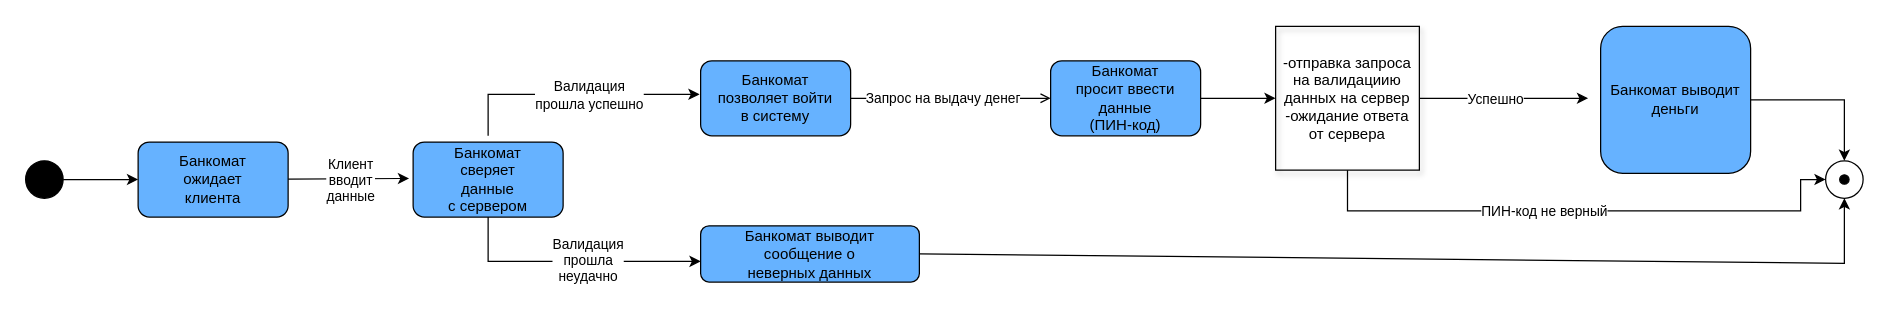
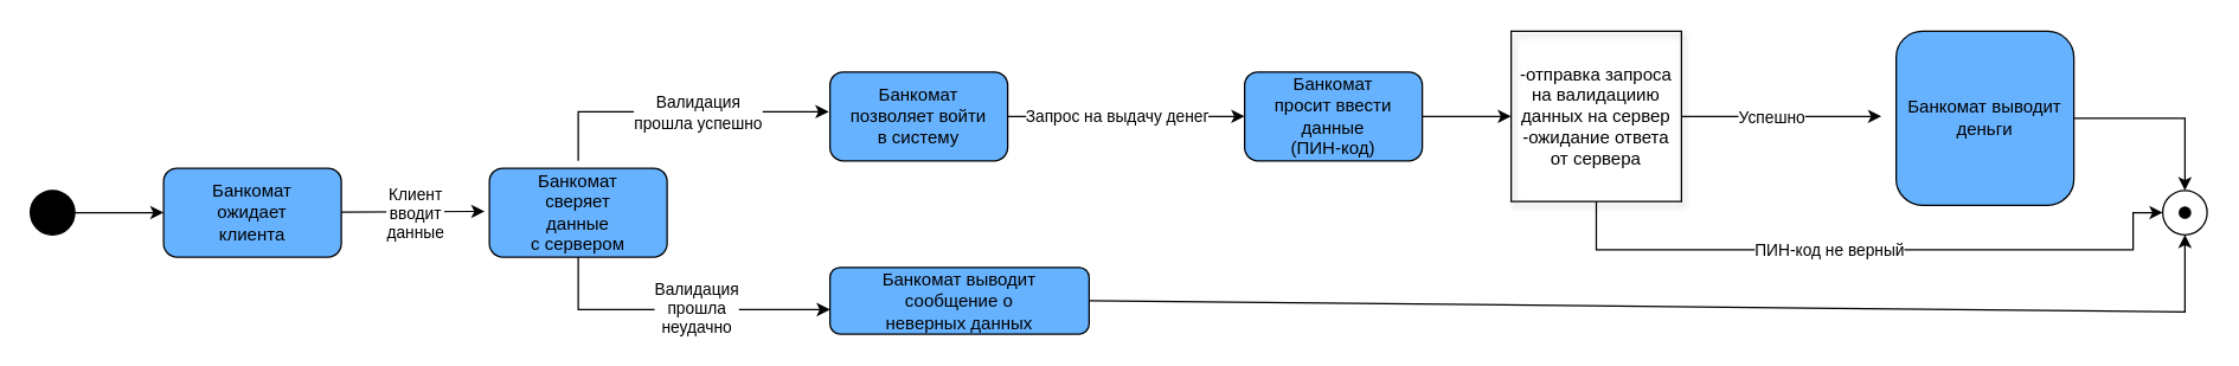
  <mxCell id="0" />
  <mxCell id="1" parent="0" />
  <mxCell id="2" value="" style="ellipse;whiteSpace=wrap;html=1;aspect=fixed;fillColor=#000000;" vertex="1" parent="1"><mxGeometry x="20" y="128" width="30" height="30" as="geometry" /></mxCell>
  <mxCell id="3" value="" style="endArrow=classic;html=1;rounded=0;exitX=1;exitY=0.5;exitDx=0;exitDy=0;entryX=0;entryY=0.5;entryDx=0;entryDy=0;" edge="1" parent="1" source="2" target="4"><mxGeometry width="50" height="50" relative="1" as="geometry"><mxPoint x="60" y="142.71" as="sourcePoint" /><mxPoint x="110" y="143" as="targetPoint" /></mxGeometry></mxCell>
  <mxCell id="4" value="Банкомат&lt;br&gt;ожидает&lt;br&gt;клиента" style="rounded=1;whiteSpace=wrap;html=1;fillColor=#66B2FF;" vertex="1" parent="1"><mxGeometry x="110" y="113" width="120" height="60" as="geometry" /></mxCell>
  <mxCell id="5" value="" style="endArrow=classic;html=1;rounded=0;exitX=1;exitY=0.5;exitDx=0;exitDy=0;entryX=-0.027;entryY=0.486;entryDx=0;entryDy=0;entryPerimeter=0;" edge="1" parent="1" target="11"><mxGeometry width="50" height="50" relative="1" as="geometry"><mxPoint x="230" y="142.71" as="sourcePoint" /><mxPoint x="290" y="142.71" as="targetPoint" /></mxGeometry></mxCell>
  <mxCell id="6" value="Клиент&lt;br&gt;вводит&lt;br&gt;данные" style="edgeLabel;html=1;align=center;verticalAlign=middle;resizable=0;points=[];" vertex="1" connectable="0" parent="5"><mxGeometry x="-0.235" y="1" relative="1" as="geometry"><mxPoint x="13" y="2" as="offset" /></mxGeometry></mxCell>
  <mxCell id="7" style="edgeStyle=orthogonalEdgeStyle;rounded=0;orthogonalLoop=1;jettySize=auto;html=1;entryX=-0.007;entryY=0.448;entryDx=0;entryDy=0;entryPerimeter=0;" edge="1" parent="1" target="14"><mxGeometry relative="1" as="geometry"><mxPoint x="390" y="38" as="targetPoint" /><mxPoint x="390" y="108" as="sourcePoint" /><Array as="points"><mxPoint x="390" y="75" /></Array></mxGeometry></mxCell>
  <mxCell id="8" value="Валидация&lt;br&gt;прошла успешно" style="edgeLabel;html=1;align=center;verticalAlign=middle;resizable=0;points=[];" vertex="1" connectable="0" parent="7"><mxGeometry x="0.126" y="-1" relative="1" as="geometry"><mxPoint as="offset" /></mxGeometry></mxCell>
  <mxCell id="9" style="edgeStyle=orthogonalEdgeStyle;rounded=0;orthogonalLoop=1;jettySize=auto;html=1;entryX=0;entryY=0.633;entryDx=0;entryDy=0;entryPerimeter=0;exitX=0.5;exitY=1;exitDx=0;exitDy=0;" edge="1" parent="1" source="11" target="15"><mxGeometry relative="1" as="geometry"><mxPoint x="390" y="228" as="targetPoint" /></mxGeometry></mxCell>
  <mxCell id="10" value="Валидация&lt;br&gt;прошла&lt;br&gt;неудачно" style="edgeLabel;html=1;align=center;verticalAlign=middle;resizable=0;points=[];" vertex="1" connectable="0" parent="9"><mxGeometry x="0.12" y="1" relative="1" as="geometry"><mxPoint as="offset" /></mxGeometry></mxCell>
  <mxCell id="11" value="Банкомат&lt;br&gt;сверяет&lt;br&gt;данные&lt;br&gt;с сервером" style="rounded=1;whiteSpace=wrap;html=1;fillColor=#66B2FF;" vertex="1" parent="1"><mxGeometry x="330" y="113" width="120" height="60" as="geometry" /></mxCell>
- <mxCell id="12" style="edgeStyle=orthogonalEdgeStyle;rounded=0;orthogonalLoop=1;jettySize=auto;html=1;entryX=0;entryY=0.5;entryDx=0;entryDy=0;endArrow=open;" edge="1" parent="1" source="14" target="20"><mxGeometry relative="1" as="geometry"><mxPoint x="850" y="78" as="targetPoint" /></mxGeometry></mxCell>
+ <mxCell id="12" style="edgeStyle=orthogonalEdgeStyle;rounded=0;orthogonalLoop=1;jettySize=auto;html=1;entryX=0;entryY=0.5;entryDx=0;entryDy=0;" edge="1" parent="1" source="14" target="20"><mxGeometry relative="1" as="geometry"><mxPoint x="850" y="78" as="targetPoint" /></mxGeometry></mxCell>
  <mxCell id="13" value="Запрос на выдачу денег" style="edgeLabel;html=1;align=center;verticalAlign=middle;resizable=0;points=[];" vertex="1" connectable="0" parent="12"><mxGeometry x="-0.084" y="1" relative="1" as="geometry"><mxPoint as="offset" /></mxGeometry></mxCell>
  <mxCell id="14" value="Банкомат&lt;br&gt;позволяет войти&lt;br&gt;в систему" style="rounded=1;whiteSpace=wrap;html=1;fillColor=#66B2FF;" vertex="1" parent="1"><mxGeometry x="560" y="48" width="120" height="60" as="geometry" /></mxCell>
  <mxCell id="15" value="Банкомат выводит&lt;br&gt;сообщение о&lt;br&gt;неверных данных" style="rounded=1;whiteSpace=wrap;html=1;fillColor=#66B2FF;" vertex="1" parent="1"><mxGeometry x="560" y="180" width="175" height="45" as="geometry" /></mxCell>
  <mxCell id="16" value="" style="ellipse;whiteSpace=wrap;html=1;aspect=fixed;fillColor=#FFFFFF;" vertex="1" parent="1"><mxGeometry x="1460" y="128" width="30" height="30" as="geometry" /></mxCell>
  <mxCell id="17" value="" style="ellipse;whiteSpace=wrap;html=1;aspect=fixed;fillColor=#000000;" vertex="1" parent="1"><mxGeometry x="1471.25" y="139.25" width="7.5" height="7.5" as="geometry" /></mxCell>
  <mxCell id="18" value="" style="endArrow=classic;html=1;rounded=0;exitX=1;exitY=0.5;exitDx=0;exitDy=0;entryX=0.5;entryY=1;entryDx=0;entryDy=0;" edge="1" parent="1" source="15" target="16"><mxGeometry width="50" height="50" relative="1" as="geometry"><mxPoint x="730" y="248" as="sourcePoint" /><mxPoint x="1100" y="228" as="targetPoint" /><Array as="points"><mxPoint x="1475" y="210" /></Array></mxGeometry></mxCell>
  <mxCell id="19" value="" style="edgeStyle=orthogonalEdgeStyle;rounded=0;orthogonalLoop=1;jettySize=auto;html=1;" edge="1" parent="1" source="20" target="25"><mxGeometry relative="1" as="geometry" /></mxCell>
  <mxCell id="20" value="Банкомат&lt;br&gt;просит ввести&lt;br&gt;данные&lt;br&gt;(ПИН-код)" style="rounded=1;whiteSpace=wrap;html=1;fillColor=#66B2FF;" vertex="1" parent="1"><mxGeometry x="840" y="48" width="120" height="60" as="geometry" /></mxCell>
  <mxCell id="21" style="edgeStyle=orthogonalEdgeStyle;rounded=0;orthogonalLoop=1;jettySize=auto;html=1;" edge="1" parent="1" source="25"><mxGeometry relative="1" as="geometry"><mxPoint x="1270" y="78" as="targetPoint" /></mxGeometry></mxCell>
  <mxCell id="22" value="Успешно" style="edgeLabel;html=1;align=center;verticalAlign=middle;resizable=0;points=[];" vertex="1" connectable="0" parent="21"><mxGeometry x="-0.115" relative="1" as="geometry"><mxPoint as="offset" /></mxGeometry></mxCell>
  <mxCell id="23" style="edgeStyle=orthogonalEdgeStyle;rounded=0;orthogonalLoop=1;jettySize=auto;html=1;entryX=0;entryY=0.5;entryDx=0;entryDy=0;" edge="1" parent="1" source="25" target="16"><mxGeometry relative="1" as="geometry"><Array as="points"><mxPoint x="1078" y="168" /><mxPoint x="1440" y="168" /><mxPoint x="1440" y="143" /></Array></mxGeometry></mxCell>
  <mxCell id="24" value="ПИН-код не верный" style="edgeLabel;html=1;align=center;verticalAlign=middle;resizable=0;points=[];" vertex="1" connectable="0" parent="23"><mxGeometry x="-0.139" relative="1" as="geometry"><mxPoint as="offset" /></mxGeometry></mxCell>
  <mxCell id="25" value="-отправка запроса на валидациию данных на сервер&lt;br&gt;-ожидание ответа от сервера" style="whiteSpace=wrap;html=1;aspect=fixed;fillColor=none;shadow=1;" vertex="1" parent="1"><mxGeometry x="1020" y="20.5" width="115" height="115" as="geometry" /></mxCell>
  <mxCell id="26" style="edgeStyle=orthogonalEdgeStyle;rounded=0;orthogonalLoop=1;jettySize=auto;html=1;entryX=0.5;entryY=0;entryDx=0;entryDy=0;" edge="1" parent="1" source="27" target="16"><mxGeometry relative="1" as="geometry"><mxPoint x="1480" y="79.25" as="targetPoint" /></mxGeometry></mxCell>
  <mxCell id="27" value="Банкомат выводит деньги" style="rounded=1;whiteSpace=wrap;html=1;fillColor=#66B2FF;" vertex="1" parent="1"><mxGeometry x="1280" y="20.5" width="120" height="117.5" as="geometry" /></mxCell>
